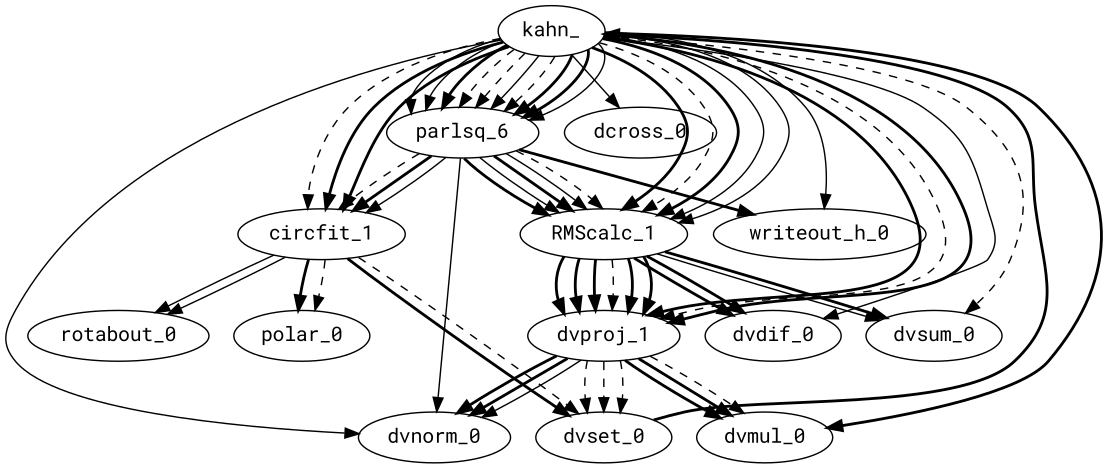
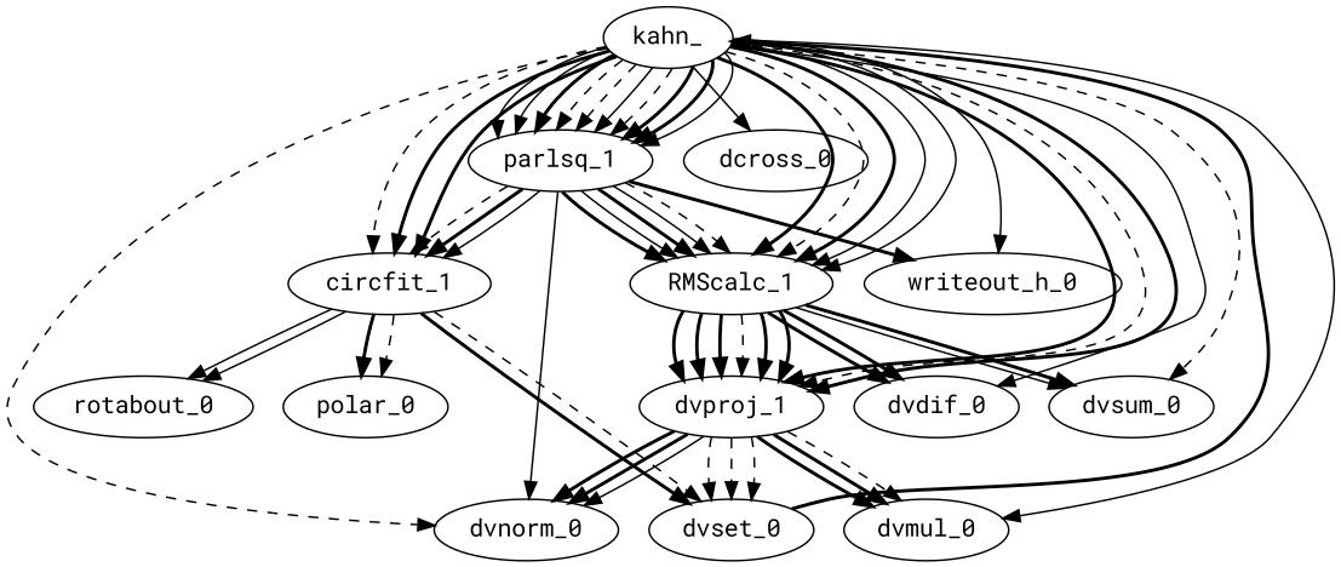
  digraph {
    fontname="Roboto Mono"
    node [fontname="Roboto Mono"]
    edge [fontname="Roboto Mono" style=bold]
    kahn_
    dvdif_0
    dvnorm_0
    dvsum_0
    dcross_0
    dvmul_0
-   parlsq_1 [label=parlsq_6]
+   parlsq_1
    circfit_1
    RMScalc_1
    dvproj_1
    writeout_h_0
    dvset_0
    polar_0
    rotabout_0
    kahn_ -> dvdif_0 [style=solid]
-   kahn_ -> dvnorm_0 [style=solid]
+   kahn_ -> dvnorm_0 [style=dashed]
    kahn_ -> dvsum_0 [style=dashed]
    kahn_ -> dcross_0 [style=solid]
-   kahn_ -> dvmul_0
+   kahn_ -> dvmul_0 [style=solid]
    kahn_ -> parlsq_1 [style=solid]
    kahn_ -> parlsq_1 [style=solid]
    kahn_ -> parlsq_1
    kahn_ -> parlsq_1 [style=dashed]
    kahn_ -> parlsq_1 [style=dashed]
    kahn_ -> parlsq_1 [style=solid]
    kahn_ -> parlsq_1 [style=dashed]
    kahn_ -> parlsq_1
    kahn_ -> parlsq_1
    kahn_ -> parlsq_1 [style=solid]
    kahn_ -> circfit_1 [style=dashed]
    kahn_ -> circfit_1
    kahn_ -> circfit_1
    kahn_ -> RMScalc_1
    kahn_ -> RMScalc_1 [style=dashed]
    kahn_ -> RMScalc_1
    kahn_ -> RMScalc_1 [style=solid]
    kahn_ -> RMScalc_1 [style=solid]
    kahn_ -> dvproj_1
    kahn_ -> dvproj_1 [style=dashed]
    kahn_ -> dvproj_1
    kahn_ -> writeout_h_0 [style=solid]
    parlsq_1 -> dvnorm_0 [style=solid]
    parlsq_1 -> circfit_1 [style=dashed]
    parlsq_1 -> circfit_1
    parlsq_1 -> circfit_1 [style=solid]
    parlsq_1 -> RMScalc_1
    parlsq_1 -> RMScalc_1 [style=solid]
    parlsq_1 -> RMScalc_1
    parlsq_1 -> RMScalc_1 [style=solid]
    parlsq_1 -> RMScalc_1 [style=dashed]
    parlsq_1 -> writeout_h_0
    circfit_1 -> dvset_0
    circfit_1 -> dvset_0 [style=dashed]
    circfit_1 -> polar_0
    circfit_1 -> polar_0 [style=dashed]
    circfit_1 -> rotabout_0 [style=solid]
    circfit_1 -> rotabout_0 [style=solid]
    RMScalc_1 -> dvdif_0
    RMScalc_1 -> dvdif_0
    RMScalc_1 -> dvsum_0 [style=solid]
    RMScalc_1 -> dvsum_0
    RMScalc_1 -> dvproj_1
    RMScalc_1 -> dvproj_1
    RMScalc_1 -> dvproj_1
    RMScalc_1 -> dvproj_1 [style=dashed]
    RMScalc_1 -> dvproj_1
    RMScalc_1 -> dvproj_1
    dvproj_1 -> dvnorm_0
    dvproj_1 -> dvnorm_0
    dvproj_1 -> dvnorm_0 [style=solid]
    dvproj_1 -> dvmul_0
    dvproj_1 -> dvmul_0
    dvproj_1 -> dvmul_0 [style=dashed]
    dvproj_1 -> dvset_0 [style=dashed]
    dvproj_1 -> dvset_0 [style=dashed]
    dvproj_1 -> dvset_0 [style=dashed]
    dvset_0 -> kahn_
  }
